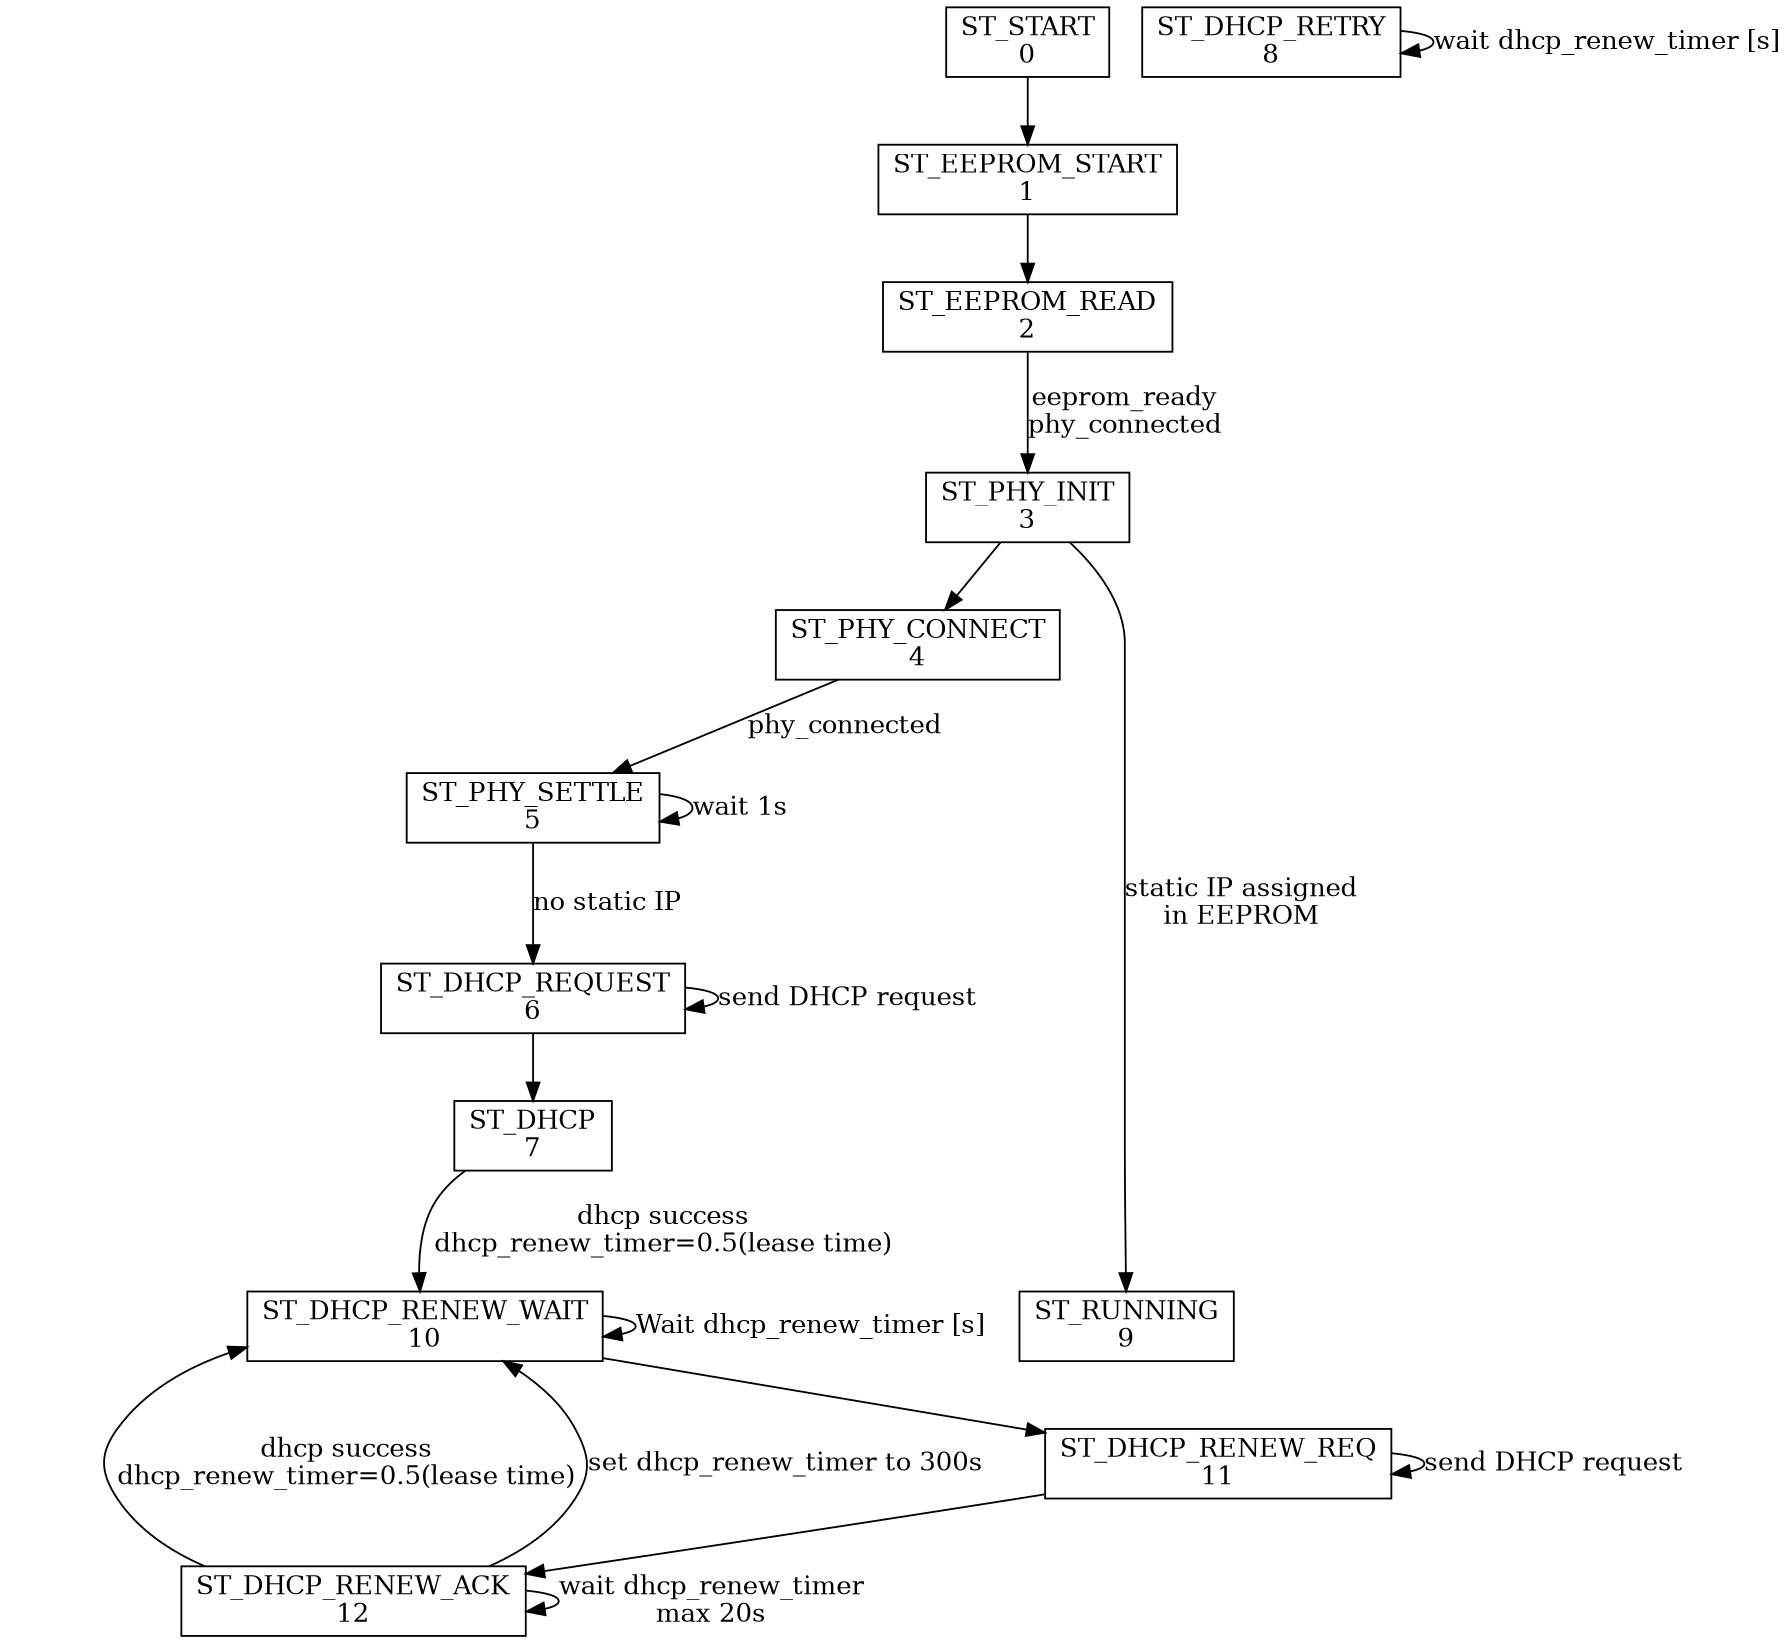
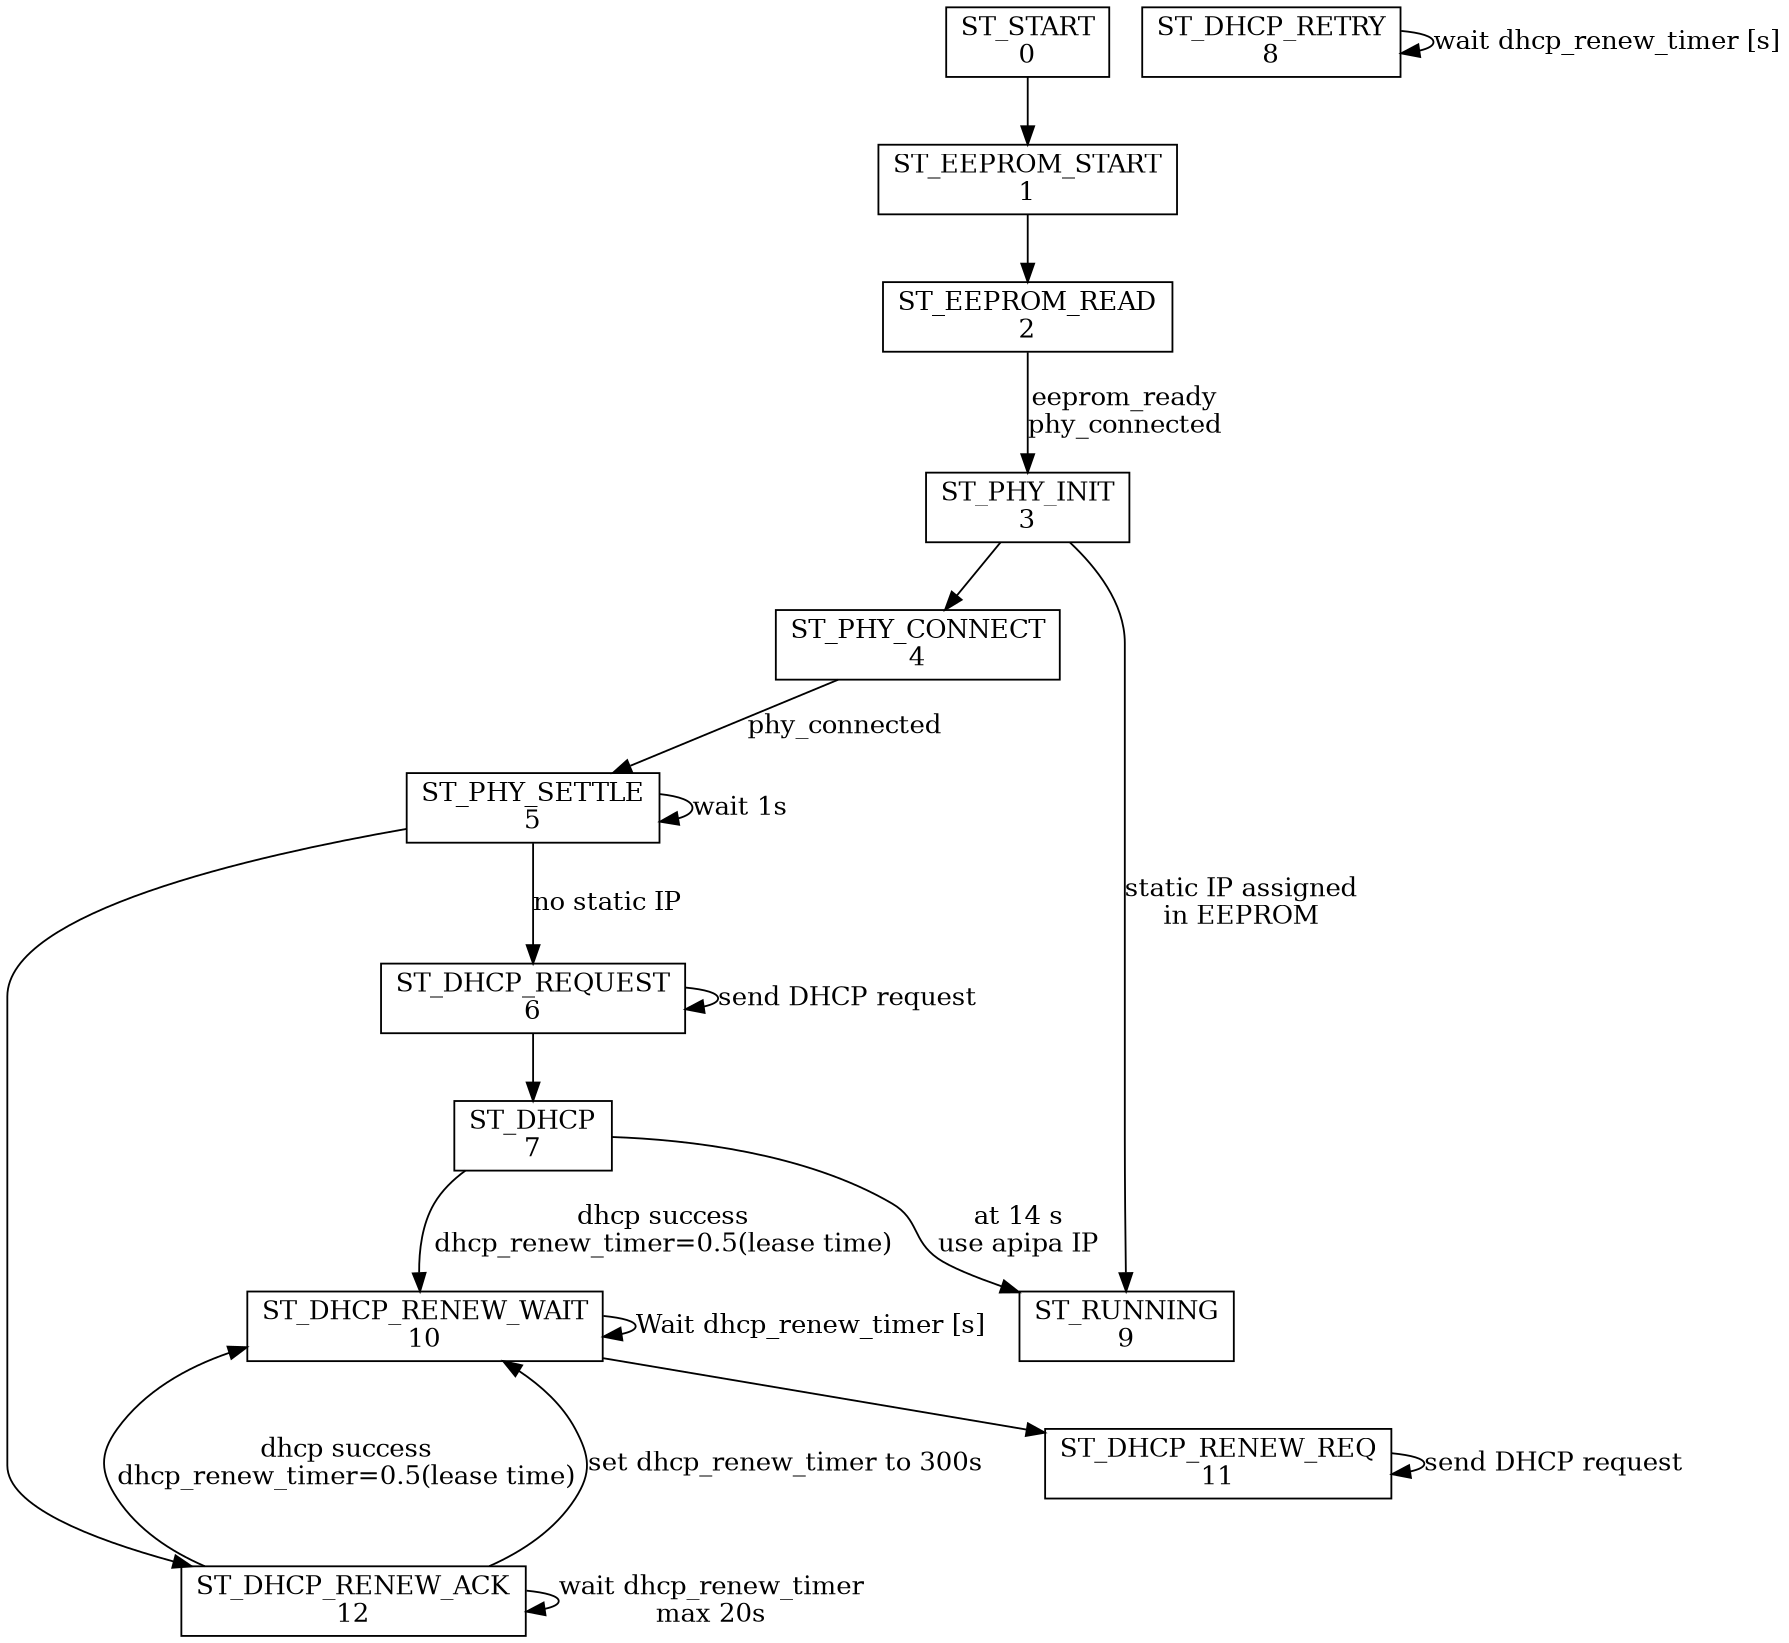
  digraph {
    node [shape=box]
    n1 [label="ST_START\n0"]
    n2 [label="ST_EEPROM_START\n1"]
    n3 [label="ST_EEPROM_READ\n2"]
    n4 [label="ST_PHY_INIT\n3"]
    n5 [label="ST_PHY_CONNECT\n4"]
    n6 [label="ST_RUNNING\n9"]
    n7 [label="ST_PHY_SETTLE\n5"]
    n8 [label="ST_DHCP_REQUEST\n6"]
    n9 [label="ST_DHCP\n7"]
    n10 [label="ST_DHCP_RENEW_WAIT\n10"]
    n11 [label="ST_DHCP_RETRY\n8"]
    n12 [label="ST_DHCP_RENEW_REQ\n11"]
    n13 [label="ST_DHCP_RENEW_ACK\n12"]
    n1 -> n2
    n2 -> n3
    n3 -> n4 [label="eeprom_ready\nphy_connected"]
    n4 -> n5
    n4 -> n6 [label="static IP assigned\nin EEPROM"]
    n5 -> n7 [label=phy_connected]
    n7 -> n7 [label="wait 1s"]
    n7 -> n8 [label="no static IP"]
    n8 -> n8 [label="send DHCP request"]
    n8 -> n9
+   n9 -> n6 [label="at 14 s\nuse apipa IP"]
    n9 -> n10 [label="dhcp success\ndhcp_renew_timer=0.5(lease time)"]
    n10 -> n10 [label="Wait dhcp_renew_timer [s]"]
    n10 -> n12
    n11 -> n11 [label="wait dhcp_renew_timer [s]"]
    n12 -> n12 [label="send DHCP request"]
-   n12 -> n13
+   n7 -> n13
    n13 -> n10 [label="dhcp success\ndhcp_renew_timer=0.5(lease time)"]
    n13 -> n10 [label="set dhcp_renew_timer to 300s"]
    n13 -> n13 [label="wait dhcp_renew_timer\nmax 20s"]
  }
